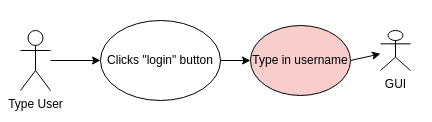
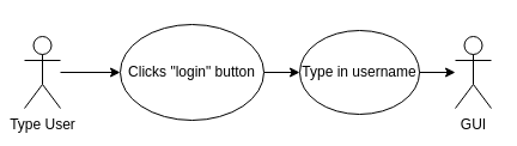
  <mxCell id="0" />
  <mxCell id="1" parent="0" />
  <mxCell id="2" value="Type User" style="shape=umlActor;verticalLabelPosition=bottom;labelBackgroundColor=#ffffff;verticalAlign=top;html=1;outlineConnect=0;" parent="1" vertex="1"><mxGeometry x="20" y="30" width="30" height="60" as="geometry" /></mxCell>
- <mxCell id="3" value="GUI" style="shape=umlActor;verticalLabelPosition=bottom;labelBackgroundColor=#ffffff;verticalAlign=top;html=1;outlineConnect=0;" parent="1" vertex="1"><mxGeometry x="380" y="30" width="30" height="40" as="geometry" /></mxCell>
+ <mxCell id="3" value="GUI" style="shape=umlActor;verticalLabelPosition=bottom;labelBackgroundColor=#ffffff;verticalAlign=top;html=1;outlineConnect=0;" parent="1" vertex="1"><mxGeometry x="380" y="30" width="30" height="60" as="geometry" /></mxCell>
  <mxCell id="4" value="" style="edgeStyle=orthogonalEdgeStyle;rounded=0;orthogonalLoop=1;jettySize=auto;html=1;" parent="1" source="5" target="7" edge="1"><mxGeometry relative="1" as="geometry" /></mxCell>
  <mxCell id="5" value="Clicks &quot;login&quot; button" style="ellipse;whiteSpace=wrap;html=1;" parent="1" vertex="1"><mxGeometry x="100" y="20" width="120" height="80" as="geometry" /></mxCell>
  <mxCell id="6" value="" style="endArrow=classic;html=1;entryX=0;entryY=0.5;entryDx=0;entryDy=0;" parent="1" target="5" edge="1"><mxGeometry width="50" height="50" relative="1" as="geometry"><mxPoint x="50" y="60" as="sourcePoint" /><mxPoint x="210" y="190" as="targetPoint" /></mxGeometry></mxCell>
- <mxCell id="7" value="Type in username" style="ellipse;whiteSpace=wrap;html=1;fillColor=#f8cecc;" parent="1" vertex="1"><mxGeometry x="250" y="25" width="100" height="70" as="geometry" /></mxCell>
+ <mxCell id="7" value="Type in username" style="ellipse;whiteSpace=wrap;html=1;" parent="1" vertex="1"><mxGeometry x="250" y="25" width="100" height="70" as="geometry" /></mxCell>
  <mxCell id="8" value="" style="endArrow=classic;html=1;exitX=1;exitY=0.5;exitDx=0;exitDy=0;" parent="1" source="7" target="3" edge="1"><mxGeometry width="50" height="50" relative="1" as="geometry"><mxPoint x="370" y="210" as="sourcePoint" /><mxPoint x="420" y="160" as="targetPoint" /></mxGeometry></mxCell>
